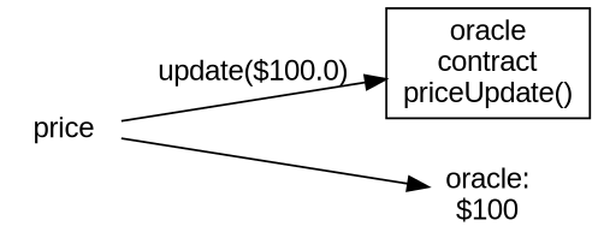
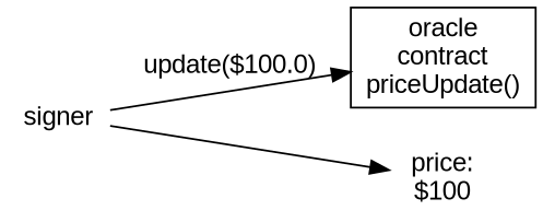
  digraph {
    fontname="Liberation Sans"
    rankdir=LR
    node [fontname="Liberation Sans" shape=plaintext]
    edge [fontname="Liberation Sans"]
    n1 [label="oracle\ncontract\npriceUpdate()" shape=box]
-   n2 [label="oracle:\n$100"]
-   n3 [label=price]
+   n2 [label="price:\n$100"]
+   n3 [label=signer]
    n3 -> n1 [label="update($100.0)"]
    n3 -> n2
  }
